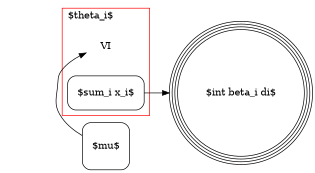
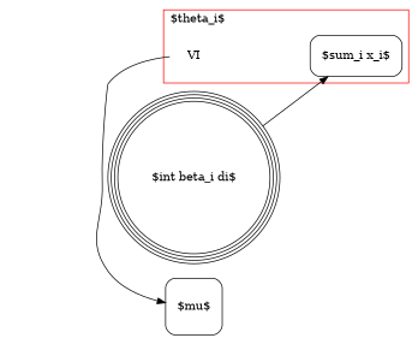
  digraph {
    compound=true
    newrank=true
    rankdir=LR
    node [margin=0.2 style=rounded]
    n1 [height=.7 label="$mu$" shape=square width=0.6]
    n2 [height=.7 label=VI shape=plaintext width=0.8]
    n3 [height=.7 label="$sum_i x_i$" shape=rectangle width=0.8]
    n4 [height=.7 label="$int beta_i di$" peripheries=4 shape=circle width=0.8]
    subgraph sub_1 {
      rank=same
      n1
      n2
    }
    subgraph cluster_2 {
      color=red
      label="$theta_i$"
      labeljust=l
      n2
      n3
    }
-   n1 -> n2 [label="  "]
-   n3 -> n4
+   n2 -> n1 [label="  "]
+   n4 -> n3
  }
